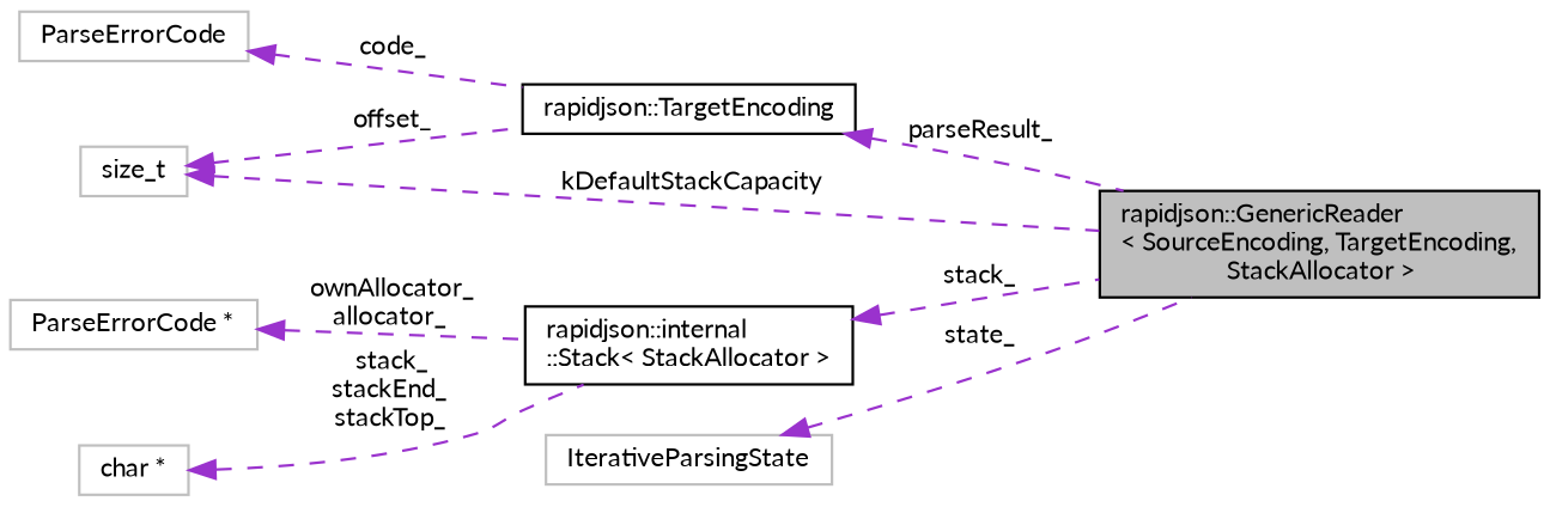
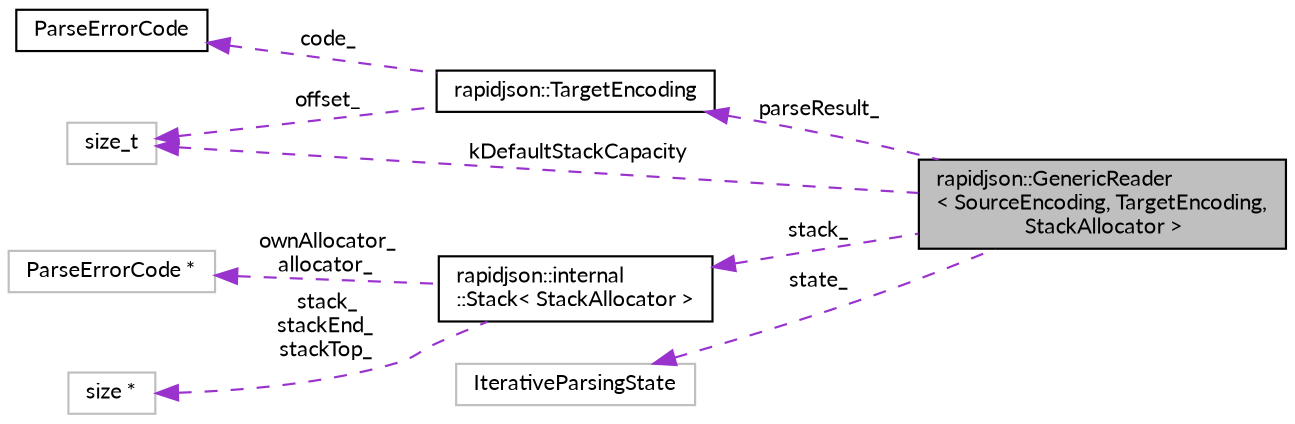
  digraph {
    fontname=Lato
    rankdir=LR
    node [color=grey75 fillcolor=white fontname=Lato fontsize=10 shape=record style=filled]
    edge [color=darkorchid3 dir=back fontname=Lato fontsize=10 labelfontname=Helvetica labelfontsize=10 style=dashed]
    n1 [color=black fillcolor=grey75 fontcolor=black height=0.2 label="rapidjson::GenericReader\l\< SourceEncoding, TargetEncoding,\l StackAllocator \>" width=0.4]
    n2 [color=black height=0.2 label="rapidjson::TargetEncoding" width=0.4]
-   n3 [height=0.2 label=ParseErrorCode width=0.4]
+   n3 [color=black height=0.2 label=ParseErrorCode width=0.4]
    n4 [height=0.2 label=size_t width=0.4]
    n5 [color=black height=0.2 label="rapidjson::internal\l::Stack\< StackAllocator \>" width=0.4]
    n6 [height=0.2 label=IterativeParsingState width=0.4]
    n7 [height=0.2 label="ParseErrorCode *" width=0.4]
-   n8 [height=0.2 label="char *" width=0.4]
+   n8 [height=0.2 label="size *" width=0.4]
    n2 -> n1 [label=" parseResult_"]
    n3 -> n2 [label=" code_"]
    n4 -> n1 [label=" kDefaultStackCapacity"]
    n4 -> n2 [label=" offset_"]
    n5 -> n1 [label=" stack_"]
    n6 -> n1 [label=" state_"]
    n7 -> n5 [label=" ownAllocator_\nallocator_"]
    n8 -> n5 [label=" stack_\nstackEnd_\nstackTop_"]
  }
